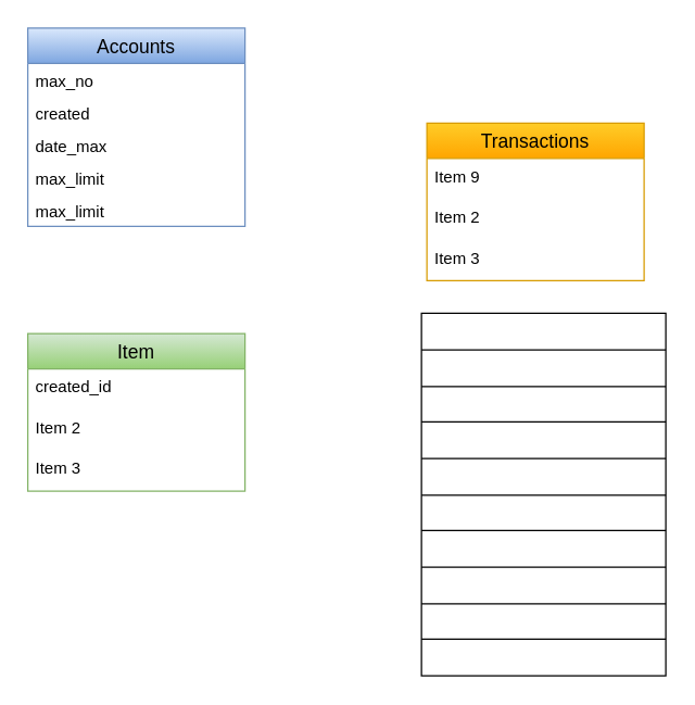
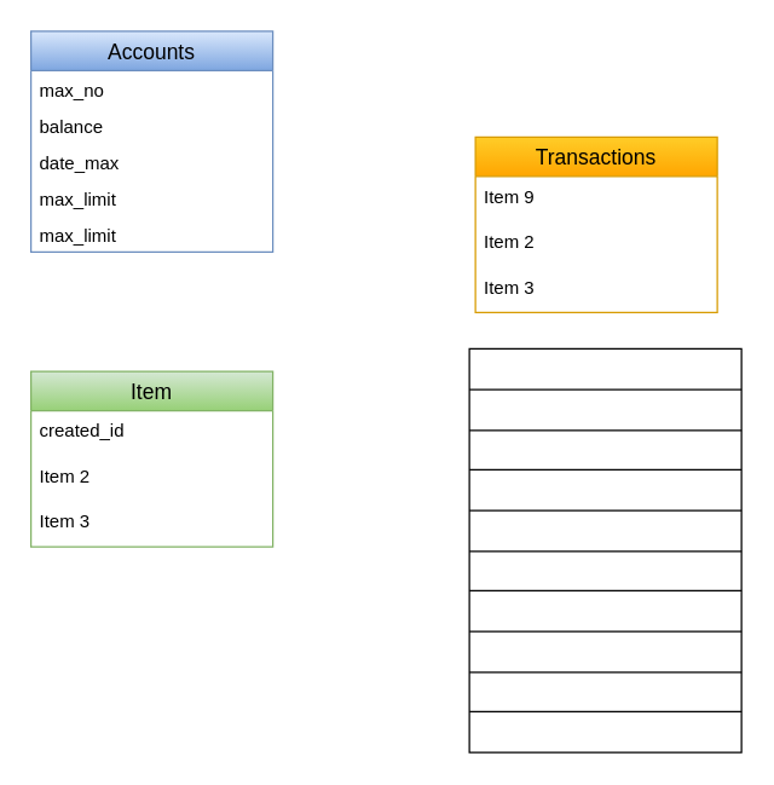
  <mxCell id="0" />
  <mxCell id="1" parent="0" />
  <mxCell id="2" value="Item" style="swimlane;fontStyle=0;childLayout=stackLayout;horizontal=1;startSize=26;horizontalStack=0;resizeParent=1;resizeParentMax=0;resizeLast=0;collapsible=1;marginBottom=0;align=center;fontSize=14;fillColor=#d5e8d4;strokeColor=#82b366;gradientColor=#97d077;" vertex="1" parent="1"><mxGeometry x="20" y="245" width="160" height="116" as="geometry" /></mxCell>
  <mxCell id="3" value="created_id" style="text;strokeColor=none;fillColor=none;spacingLeft=4;spacingRight=4;overflow=hidden;rotatable=0;points=[[0,0.5],[1,0.5]];portConstraint=eastwest;fontSize=12;" vertex="1" parent="2"><mxGeometry y="26" width="160" height="30" as="geometry" /></mxCell>
  <mxCell id="4" value="Item 2" style="text;strokeColor=none;fillColor=none;spacingLeft=4;spacingRight=4;overflow=hidden;rotatable=0;points=[[0,0.5],[1,0.5]];portConstraint=eastwest;fontSize=12;" vertex="1" parent="2"><mxGeometry y="56" width="160" height="30" as="geometry" /></mxCell>
  <mxCell id="5" value="Item 3" style="text;strokeColor=none;fillColor=none;spacingLeft=4;spacingRight=4;overflow=hidden;rotatable=0;points=[[0,0.5],[1,0.5]];portConstraint=eastwest;fontSize=12;" vertex="1" parent="2"><mxGeometry y="86" width="160" height="30" as="geometry" /></mxCell>
  <mxCell id="6" value="Accounts" style="swimlane;fontStyle=0;childLayout=stackLayout;horizontal=1;startSize=26;horizontalStack=0;resizeParent=1;resizeParentMax=0;resizeLast=0;collapsible=1;marginBottom=0;align=center;fontSize=14;fillColor=#dae8fc;strokeColor=#6c8ebf;gradientColor=#7ea6e0;" vertex="1" parent="1"><mxGeometry x="20" y="20" width="160" height="146" as="geometry" /></mxCell>
  <mxCell id="7" value="max_no" style="text;strokeColor=none;fillColor=none;spacingLeft=4;spacingRight=4;overflow=hidden;rotatable=0;points=[[0,0.5],[1,0.5]];portConstraint=eastwest;fontSize=12;" vertex="1" parent="6"><mxGeometry y="26" width="160" height="24" as="geometry" /></mxCell>
- <mxCell id="8" value="created" style="text;strokeColor=none;fillColor=none;spacingLeft=4;spacingRight=4;overflow=hidden;rotatable=0;points=[[0,0.5],[1,0.5]];portConstraint=eastwest;fontSize=12;" vertex="1" parent="6"><mxGeometry y="50" width="160" height="24" as="geometry" /></mxCell>
+ <mxCell id="8" value="balance" style="text;strokeColor=none;fillColor=none;spacingLeft=4;spacingRight=4;overflow=hidden;rotatable=0;points=[[0,0.5],[1,0.5]];portConstraint=eastwest;fontSize=12;" vertex="1" parent="6"><mxGeometry y="50" width="160" height="24" as="geometry" /></mxCell>
  <mxCell id="9" value="date_max" style="text;strokeColor=none;fillColor=none;spacingLeft=4;spacingRight=4;overflow=hidden;rotatable=0;points=[[0,0.5],[1,0.5]];portConstraint=eastwest;fontSize=12;" vertex="1" parent="6"><mxGeometry y="74" width="160" height="24" as="geometry" /></mxCell>
  <mxCell id="10" value="max_limit" style="text;strokeColor=none;fillColor=none;spacingLeft=4;spacingRight=4;overflow=hidden;rotatable=0;points=[[0,0.5],[1,0.5]];portConstraint=eastwest;fontSize=12;" vertex="1" parent="6"><mxGeometry y="98" width="160" height="24" as="geometry" /></mxCell>
  <mxCell id="11" value="max_limit" style="text;strokeColor=none;fillColor=none;spacingLeft=4;spacingRight=4;overflow=hidden;rotatable=0;points=[[0,0.5],[1,0.5]];portConstraint=eastwest;fontSize=12;" vertex="1" parent="6"><mxGeometry y="122" width="160" height="24" as="geometry" /></mxCell>
  <mxCell id="12" value="Transactions" style="swimlane;fontStyle=0;childLayout=stackLayout;horizontal=1;startSize=26;horizontalStack=0;resizeParent=1;resizeParentMax=0;resizeLast=0;collapsible=1;marginBottom=0;align=center;fontSize=14;fillColor=#ffcd28;strokeColor=#d79b00;gradientColor=#ffa500;" vertex="1" parent="1"><mxGeometry x="314" y="90" width="160" height="116" as="geometry" /></mxCell>
  <mxCell id="13" value="Item 9" style="text;strokeColor=none;fillColor=none;spacingLeft=4;spacingRight=4;overflow=hidden;rotatable=0;points=[[0,0.5],[1,0.5]];portConstraint=eastwest;fontSize=12;" vertex="1" parent="12"><mxGeometry y="26" width="160" height="30" as="geometry" /></mxCell>
  <mxCell id="14" value="Item 2" style="text;strokeColor=none;fillColor=none;spacingLeft=4;spacingRight=4;overflow=hidden;rotatable=0;points=[[0,0.5],[1,0.5]];portConstraint=eastwest;fontSize=12;" vertex="1" parent="12"><mxGeometry y="56" width="160" height="30" as="geometry" /></mxCell>
  <mxCell id="15" value="Item 3" style="text;strokeColor=none;fillColor=none;spacingLeft=4;spacingRight=4;overflow=hidden;rotatable=0;points=[[0,0.5],[1,0.5]];portConstraint=eastwest;fontSize=12;" vertex="1" parent="12"><mxGeometry y="86" width="160" height="30" as="geometry" /></mxCell>
  <mxCell id="16" value="" style="shape=table;startSize=0;container=1;collapsible=0;childLayout=tableLayout;" vertex="1" parent="1"><mxGeometry x="310" y="230" width="180" height="267" as="geometry" /></mxCell>
  <mxCell id="17" value="" style="shape=partialRectangle;collapsible=0;dropTarget=0;pointerEvents=0;fillColor=none;top=0;left=0;bottom=0;right=0;points=[[0,0.5],[1,0.5]];portConstraint=eastwest;" vertex="1" parent="16"><mxGeometry width="180" height="27" as="geometry" /></mxCell>
  <mxCell id="18" value="" style="shape=partialRectangle;html=1;whiteSpace=wrap;connectable=0;overflow=hidden;fillColor=none;top=0;left=0;bottom=0;right=0;" vertex="1" parent="17"><mxGeometry width="180" height="27" as="geometry" /></mxCell>
  <mxCell id="19" value="" style="shape=partialRectangle;collapsible=0;dropTarget=0;pointerEvents=0;fillColor=none;top=0;left=0;bottom=0;right=0;points=[[0,0.5],[1,0.5]];portConstraint=eastwest;" vertex="1" parent="16"><mxGeometry y="27" width="180" height="27" as="geometry" /></mxCell>
  <mxCell id="20" value="" style="shape=partialRectangle;html=1;whiteSpace=wrap;connectable=0;overflow=hidden;fillColor=none;top=0;left=0;bottom=0;right=0;" vertex="1" parent="19"><mxGeometry width="180" height="27" as="geometry" /></mxCell>
  <mxCell id="21" value="" style="shape=partialRectangle;collapsible=0;dropTarget=0;pointerEvents=0;fillColor=none;top=0;left=0;bottom=0;right=0;points=[[0,0.5],[1,0.5]];portConstraint=eastwest;" vertex="1" parent="16"><mxGeometry y="54" width="180" height="26" as="geometry" /></mxCell>
  <mxCell id="22" value="" style="shape=partialRectangle;html=1;whiteSpace=wrap;connectable=0;overflow=hidden;fillColor=none;top=0;left=0;bottom=0;right=0;" vertex="1" parent="21"><mxGeometry width="180" height="26" as="geometry" /></mxCell>
  <mxCell id="23" value="" style="shape=partialRectangle;collapsible=0;dropTarget=0;pointerEvents=0;fillColor=none;top=0;left=0;bottom=0;right=0;points=[[0,0.5],[1,0.5]];portConstraint=eastwest;" vertex="1" parent="16"><mxGeometry y="80" width="180" height="27" as="geometry" /></mxCell>
  <mxCell id="24" value="" style="shape=partialRectangle;html=1;whiteSpace=wrap;connectable=0;overflow=hidden;fillColor=none;top=0;left=0;bottom=0;right=0;" vertex="1" parent="23"><mxGeometry width="180" height="27" as="geometry" /></mxCell>
  <mxCell id="25" value="" style="shape=partialRectangle;collapsible=0;dropTarget=0;pointerEvents=0;fillColor=none;top=0;left=0;bottom=0;right=0;points=[[0,0.5],[1,0.5]];portConstraint=eastwest;" vertex="1" parent="16"><mxGeometry y="107" width="180" height="27" as="geometry" /></mxCell>
  <mxCell id="26" value="" style="shape=partialRectangle;html=1;whiteSpace=wrap;connectable=0;overflow=hidden;fillColor=none;top=0;left=0;bottom=0;right=0;" vertex="1" parent="25"><mxGeometry width="180" height="27" as="geometry" /></mxCell>
  <mxCell id="27" value="" style="shape=partialRectangle;collapsible=0;dropTarget=0;pointerEvents=0;fillColor=none;top=0;left=0;bottom=0;right=0;points=[[0,0.5],[1,0.5]];portConstraint=eastwest;" vertex="1" parent="16"><mxGeometry y="134" width="180" height="26" as="geometry" /></mxCell>
  <mxCell id="28" value="" style="shape=partialRectangle;html=1;whiteSpace=wrap;connectable=0;overflow=hidden;fillColor=none;top=0;left=0;bottom=0;right=0;" vertex="1" parent="27"><mxGeometry width="180" height="26" as="geometry" /></mxCell>
  <mxCell id="29" value="" style="shape=partialRectangle;collapsible=0;dropTarget=0;pointerEvents=0;fillColor=none;top=0;left=0;bottom=0;right=0;points=[[0,0.5],[1,0.5]];portConstraint=eastwest;" vertex="1" parent="16"><mxGeometry y="160" width="180" height="27" as="geometry" /></mxCell>
  <mxCell id="30" value="" style="shape=partialRectangle;html=1;whiteSpace=wrap;connectable=0;overflow=hidden;fillColor=none;top=0;left=0;bottom=0;right=0;" vertex="1" parent="29"><mxGeometry width="180" height="27" as="geometry" /></mxCell>
  <mxCell id="31" value="" style="shape=partialRectangle;collapsible=0;dropTarget=0;pointerEvents=0;fillColor=none;top=0;left=0;bottom=0;right=0;points=[[0,0.5],[1,0.5]];portConstraint=eastwest;" vertex="1" parent="16"><mxGeometry y="187" width="180" height="27" as="geometry" /></mxCell>
  <mxCell id="32" value="" style="shape=partialRectangle;html=1;whiteSpace=wrap;connectable=0;overflow=hidden;fillColor=none;top=0;left=0;bottom=0;right=0;" vertex="1" parent="31"><mxGeometry width="180" height="27" as="geometry" /></mxCell>
  <mxCell id="33" value="" style="shape=partialRectangle;collapsible=0;dropTarget=0;pointerEvents=0;fillColor=none;top=0;left=0;bottom=0;right=0;points=[[0,0.5],[1,0.5]];portConstraint=eastwest;" vertex="1" parent="16"><mxGeometry y="214" width="180" height="26" as="geometry" /></mxCell>
  <mxCell id="34" value="" style="shape=partialRectangle;html=1;whiteSpace=wrap;connectable=0;overflow=hidden;fillColor=none;top=0;left=0;bottom=0;right=0;" vertex="1" parent="33"><mxGeometry width="180" height="26" as="geometry" /></mxCell>
  <mxCell id="35" value="" style="shape=partialRectangle;collapsible=0;dropTarget=0;pointerEvents=0;fillColor=none;top=0;left=0;bottom=0;right=0;points=[[0,0.5],[1,0.5]];portConstraint=eastwest;" vertex="1" parent="16"><mxGeometry y="240" width="180" height="27" as="geometry" /></mxCell>
  <mxCell id="36" value="" style="shape=partialRectangle;html=1;whiteSpace=wrap;connectable=0;overflow=hidden;fillColor=none;top=0;left=0;bottom=0;right=0;" vertex="1" parent="35"><mxGeometry width="180" height="27" as="geometry" /></mxCell>
